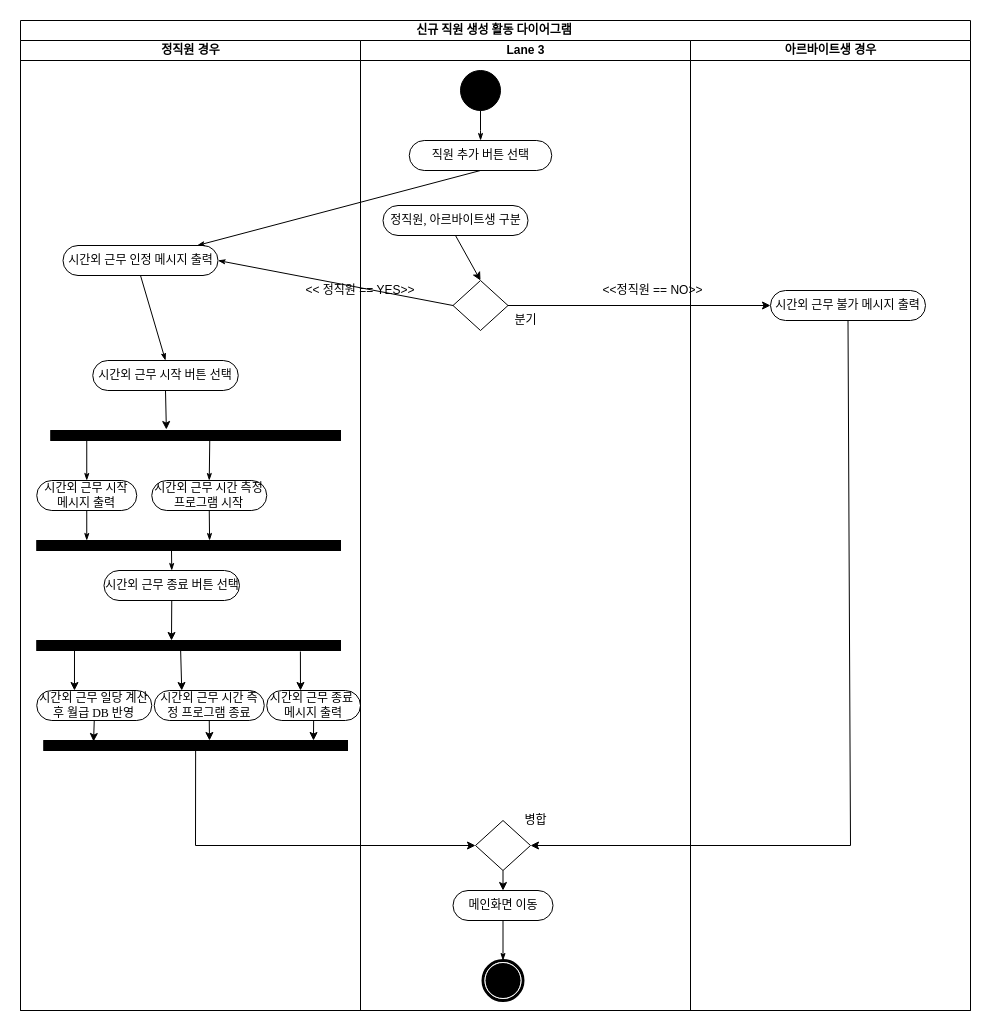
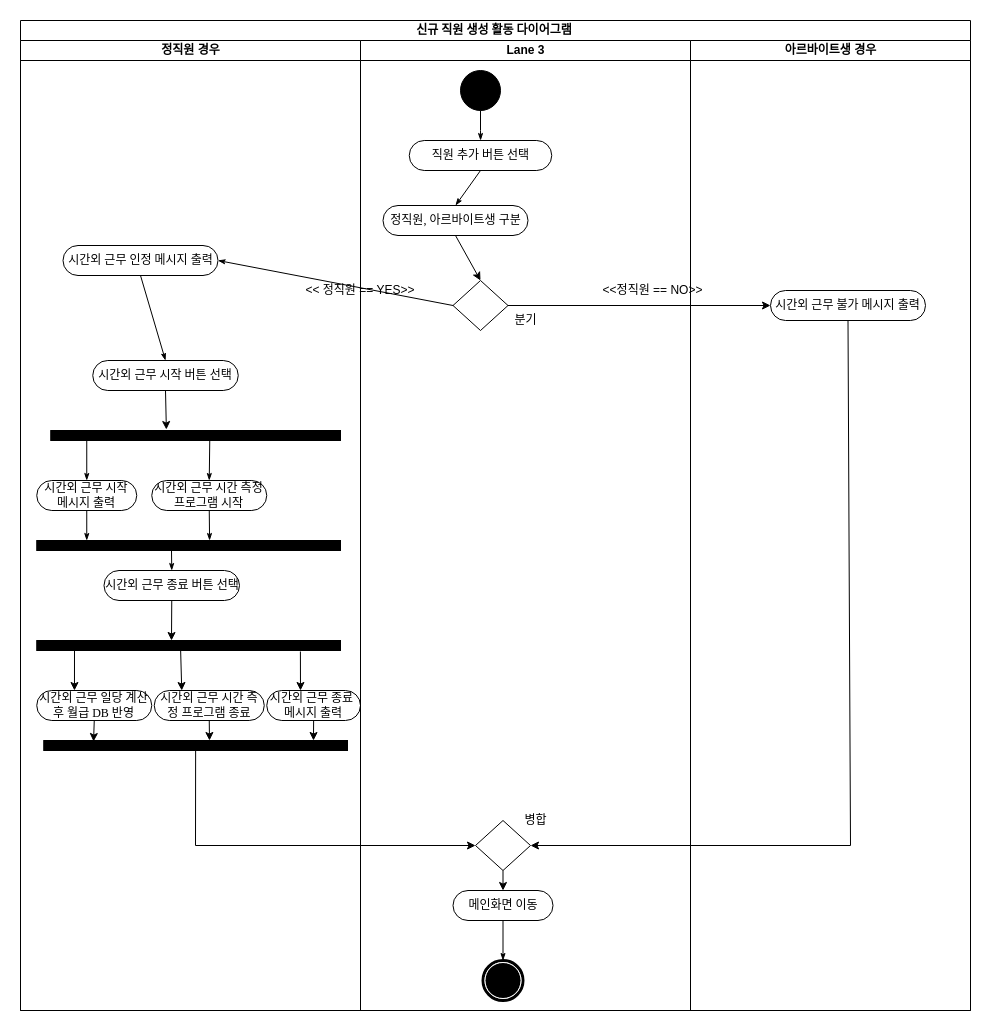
  <mxCell id="0" />
  <mxCell id="1" parent="0" />
  <mxCell id="2" value="신규 직원 생성 활동 다이어그램&amp;nbsp;" style="swimlane;html=1;childLayout=stackLayout;startSize=20;rounded=0;shadow=0;comic=0;labelBackgroundColor=none;strokeWidth=1;fontFamily=Verdana;fontSize=12;align=center;" parent="1" vertex="1"><mxGeometry x="20" y="20" width="950" height="990" as="geometry" /></mxCell>
  <mxCell id="3" value="정직원 경우" style="swimlane;html=1;startSize=20;" parent="2" vertex="1"><mxGeometry y="20" width="340" height="970" as="geometry" /></mxCell>
  <mxCell id="4" value="시간외 근무 시간 측정&lt;br&gt;프로그램 시작" style="rounded=1;whiteSpace=wrap;html=1;shadow=0;comic=0;labelBackgroundColor=none;strokeWidth=1;fontFamily=Verdana;fontSize=12;align=center;arcSize=50;" parent="3" vertex="1"><mxGeometry x="131.25" y="440" width="115" height="30" as="geometry" /></mxCell>
  <mxCell id="5" style="edgeStyle=none;rounded=0;html=1;labelBackgroundColor=none;startArrow=none;startFill=0;startSize=5;endArrow=classicThin;endFill=1;endSize=5;jettySize=auto;orthogonalLoop=1;strokeWidth=1;fontFamily=Verdana;fontSize=12;exitX=0.5;exitY=1;exitDx=0;exitDy=0;entryX=0.5;entryY=0;entryDx=0;entryDy=0;" parent="3" source="9" target="23" edge="1"><mxGeometry relative="1" as="geometry"><mxPoint x="140" y="320" as="targetPoint" /></mxGeometry></mxCell>
  <mxCell id="6" value="" style="whiteSpace=wrap;html=1;rounded=0;shadow=0;comic=0;labelBackgroundColor=none;strokeWidth=1;fillColor=#000000;fontFamily=Verdana;fontSize=12;align=center;rotation=0;" parent="3" vertex="1"><mxGeometry x="30.25" y="390" width="289.75" height="10" as="geometry" /></mxCell>
  <mxCell id="7" style="edgeStyle=none;rounded=0;html=1;labelBackgroundColor=none;startArrow=none;startFill=0;startSize=5;endArrow=classicThin;endFill=1;endSize=5;jettySize=auto;orthogonalLoop=1;strokeWidth=1;fontFamily=Verdana;fontSize=12;" parent="3" edge="1"><mxGeometry relative="1" as="geometry"><mxPoint x="151" y="510" as="sourcePoint" /><mxPoint x="151.25" y="530" as="targetPoint" /></mxGeometry></mxCell>
  <mxCell id="8" value="&amp;lt;&amp;lt; 정직원 == YES&amp;gt;&amp;gt;" style="text;html=1;strokeColor=none;fillColor=none;align=center;verticalAlign=middle;whiteSpace=wrap;rounded=0;" vertex="1" parent="3"><mxGeometry x="270" y="240" width="140" height="20" as="geometry" /></mxCell>
  <mxCell id="9" value="시간외 근무 인정 메시지 출력" style="rounded=1;whiteSpace=wrap;html=1;shadow=0;comic=0;labelBackgroundColor=none;strokeWidth=1;fontFamily=Verdana;fontSize=12;align=center;arcSize=50;" vertex="1" parent="3"><mxGeometry x="42.5" y="205" width="155" height="30" as="geometry" /></mxCell>
  <mxCell id="10" value="시간외 근무 시작&lt;br&gt;메시지 출력" style="rounded=1;whiteSpace=wrap;html=1;shadow=0;comic=0;labelBackgroundColor=none;strokeWidth=1;fontFamily=Verdana;fontSize=12;align=center;arcSize=50;" vertex="1" parent="3"><mxGeometry x="16.25" y="440" width="100" height="30" as="geometry" /></mxCell>
  <mxCell id="11" style="edgeStyle=none;rounded=0;html=1;labelBackgroundColor=none;startArrow=none;startFill=0;startSize=5;endArrow=classicThin;endFill=1;endSize=5;jettySize=auto;orthogonalLoop=1;strokeWidth=1;fontFamily=Verdana;fontSize=12;entryX=0.5;entryY=0;entryDx=0;entryDy=0;" edge="1" parent="3" target="10"><mxGeometry relative="1" as="geometry"><mxPoint x="66.25" y="400" as="sourcePoint" /><mxPoint x="156.607" y="670" as="targetPoint" /></mxGeometry></mxCell>
  <mxCell id="12" style="edgeStyle=none;rounded=0;html=1;labelBackgroundColor=none;startArrow=none;startFill=0;startSize=5;endArrow=classicThin;endFill=1;endSize=5;jettySize=auto;orthogonalLoop=1;strokeWidth=1;fontFamily=Verdana;fontSize=12;entryX=0.5;entryY=0;entryDx=0;entryDy=0;" edge="1" parent="3" target="4"><mxGeometry relative="1" as="geometry"><mxPoint x="189.25" y="400" as="sourcePoint" /><mxPoint x="162.25" y="440" as="targetPoint" /></mxGeometry></mxCell>
  <mxCell id="13" value="" style="whiteSpace=wrap;html=1;rounded=0;shadow=0;comic=0;labelBackgroundColor=none;strokeWidth=1;fillColor=#000000;fontFamily=Verdana;fontSize=12;align=center;rotation=0;" vertex="1" parent="3"><mxGeometry x="16.25" y="500" width="303.75" height="10" as="geometry" /></mxCell>
  <mxCell id="14" style="edgeStyle=none;rounded=0;html=1;labelBackgroundColor=none;startArrow=none;startFill=0;startSize=5;endArrow=classicThin;endFill=1;endSize=5;jettySize=auto;orthogonalLoop=1;strokeWidth=1;fontFamily=Verdana;fontSize=12;exitX=0.5;exitY=1;exitDx=0;exitDy=0;" edge="1" parent="3" source="10"><mxGeometry relative="1" as="geometry"><mxPoint x="170.893" y="630" as="sourcePoint" /><mxPoint x="66.25" y="500" as="targetPoint" /></mxGeometry></mxCell>
  <mxCell id="15" style="edgeStyle=none;rounded=0;html=1;labelBackgroundColor=none;startArrow=none;startFill=0;startSize=5;endArrow=classicThin;endFill=1;endSize=5;jettySize=auto;orthogonalLoop=1;strokeWidth=1;fontFamily=Verdana;fontSize=12;exitX=0.5;exitY=1;exitDx=0;exitDy=0;entryX=0.569;entryY=0;entryDx=0;entryDy=0;entryPerimeter=0;" edge="1" parent="3" source="4" target="13"><mxGeometry relative="1" as="geometry"><mxPoint x="76.25" y="480" as="sourcePoint" /><mxPoint x="189.25" y="495" as="targetPoint" /></mxGeometry></mxCell>
  <mxCell id="16" value="" style="whiteSpace=wrap;html=1;rounded=0;shadow=0;comic=0;labelBackgroundColor=none;strokeWidth=1;fillColor=#000000;fontFamily=Verdana;fontSize=12;align=center;rotation=0;" vertex="1" parent="3"><mxGeometry x="16.25" y="600" width="303.75" height="10" as="geometry" /></mxCell>
  <mxCell id="17" value="시간외 근무 일당 계산&lt;br&gt;후 월급 DB 반영" style="rounded=1;whiteSpace=wrap;html=1;shadow=0;comic=0;labelBackgroundColor=none;strokeWidth=1;fontFamily=Verdana;fontSize=12;align=center;arcSize=50;" vertex="1" parent="3"><mxGeometry x="16.25" y="650" width="115" height="30" as="geometry" /></mxCell>
  <mxCell id="18" value="" style="endArrow=classic;html=1;rounded=0;entryX=0.328;entryY=0;entryDx=0;entryDy=0;entryPerimeter=0;" edge="1" parent="3" target="17"><mxGeometry width="50" height="50" relative="1" as="geometry"><mxPoint x="54" y="605" as="sourcePoint" /><mxPoint x="84" y="650" as="targetPoint" /></mxGeometry></mxCell>
  <mxCell id="19" value="시간외 근무 시간 측정 프로그램 종료" style="rounded=1;whiteSpace=wrap;html=1;shadow=0;comic=0;labelBackgroundColor=none;strokeWidth=1;fontFamily=Verdana;fontSize=12;align=center;arcSize=50;" vertex="1" parent="3"><mxGeometry x="133.75" y="650" width="110" height="30" as="geometry" /></mxCell>
  <mxCell id="20" value="" style="endArrow=classic;html=1;rounded=0;entryX=0.25;entryY=0;entryDx=0;entryDy=0;" edge="1" parent="3" target="19"><mxGeometry width="50" height="50" relative="1" as="geometry"><mxPoint x="160" y="605" as="sourcePoint" /><mxPoint x="151.215" y="660" as="targetPoint" /></mxGeometry></mxCell>
  <mxCell id="21" value="시간외 근무 종료 버튼 선택" style="rounded=1;whiteSpace=wrap;html=1;shadow=0;comic=0;labelBackgroundColor=none;strokeWidth=1;fontFamily=Verdana;fontSize=12;align=center;arcSize=50;" vertex="1" parent="3"><mxGeometry x="83.5" y="530" width="135.5" height="30" as="geometry" /></mxCell>
  <mxCell id="22" value="" style="endArrow=classic;html=1;rounded=0;exitX=0.5;exitY=1;exitDx=0;exitDy=0;" edge="1" parent="3" source="21"><mxGeometry width="50" height="50" relative="1" as="geometry"><mxPoint x="151.25" y="580" as="sourcePoint" /><mxPoint x="151" y="600" as="targetPoint" /></mxGeometry></mxCell>
  <mxCell id="23" value="시간외 근무 시작 버튼 선택" style="rounded=1;whiteSpace=wrap;html=1;shadow=0;comic=0;labelBackgroundColor=none;strokeWidth=1;fontFamily=Verdana;fontSize=12;align=center;arcSize=50;" vertex="1" parent="3"><mxGeometry x="72.25" y="320" width="145.5" height="30" as="geometry" /></mxCell>
  <mxCell id="24" value="" style="endArrow=classic;html=1;rounded=0;exitX=0.5;exitY=1;exitDx=0;exitDy=0;entryX=0.399;entryY=-0.1;entryDx=0;entryDy=0;entryPerimeter=0;" edge="1" parent="3" source="23" target="6"><mxGeometry width="50" height="50" relative="1" as="geometry"><mxPoint x="360" y="500" as="sourcePoint" /><mxPoint x="410" y="450" as="targetPoint" /></mxGeometry></mxCell>
  <mxCell id="25" value="시간외 근무 종료&amp;nbsp;&lt;br&gt;메시지 출력" style="rounded=1;whiteSpace=wrap;html=1;shadow=0;comic=0;labelBackgroundColor=none;strokeWidth=1;fontFamily=Verdana;fontSize=12;align=center;arcSize=50;" vertex="1" parent="3"><mxGeometry x="246.25" y="650" width="93.75" height="30" as="geometry" /></mxCell>
  <mxCell id="26" value="" style="endArrow=classic;html=1;rounded=0;exitX=0.868;exitY=1.1;exitDx=0;exitDy=0;exitPerimeter=0;" edge="1" parent="3" source="16"><mxGeometry width="50" height="50" relative="1" as="geometry"><mxPoint x="170" y="615" as="sourcePoint" /><mxPoint x="280" y="650" as="targetPoint" /></mxGeometry></mxCell>
  <mxCell id="27" value="" style="whiteSpace=wrap;html=1;rounded=0;shadow=0;comic=0;labelBackgroundColor=none;strokeWidth=1;fillColor=#000000;fontFamily=Verdana;fontSize=12;align=center;rotation=0;" vertex="1" parent="3"><mxGeometry x="23.25" y="700" width="303.75" height="10" as="geometry" /></mxCell>
  <mxCell id="28" value="" style="endArrow=classic;html=1;rounded=0;exitX=0.5;exitY=1;exitDx=0;exitDy=0;entryX=0.164;entryY=0.1;entryDx=0;entryDy=0;entryPerimeter=0;" edge="1" parent="3" source="17" target="27"><mxGeometry width="50" height="50" relative="1" as="geometry"><mxPoint x="360" y="680" as="sourcePoint" /><mxPoint x="410" y="630" as="targetPoint" /></mxGeometry></mxCell>
  <mxCell id="29" value="" style="endArrow=classic;html=1;rounded=0;exitX=0.5;exitY=1;exitDx=0;exitDy=0;" edge="1" parent="3" source="19"><mxGeometry width="50" height="50" relative="1" as="geometry"><mxPoint x="360" y="680" as="sourcePoint" /><mxPoint x="189" y="700" as="targetPoint" /></mxGeometry></mxCell>
  <mxCell id="30" value="" style="endArrow=classic;html=1;rounded=0;exitX=0.5;exitY=1;exitDx=0;exitDy=0;entryX=0.888;entryY=0;entryDx=0;entryDy=0;entryPerimeter=0;" edge="1" parent="3" source="25" target="27"><mxGeometry width="50" height="50" relative="1" as="geometry"><mxPoint x="360" y="680" as="sourcePoint" /><mxPoint x="410" y="630" as="targetPoint" /></mxGeometry></mxCell>
  <mxCell id="31" value="Lane 3" style="swimlane;html=1;startSize=20;" parent="2" vertex="1"><mxGeometry x="340" y="20" width="330" height="970" as="geometry" /></mxCell>
  <mxCell id="32" value="직원 추가 버튼 선택" style="rounded=1;whiteSpace=wrap;html=1;shadow=0;comic=0;labelBackgroundColor=none;strokeWidth=1;fontFamily=Verdana;fontSize=12;align=center;arcSize=50;" parent="31" vertex="1"><mxGeometry x="48.75" y="100" width="142.5" height="30" as="geometry" /></mxCell>
  <mxCell id="33" value="정직원, 아르바이트생 구분" style="rounded=1;whiteSpace=wrap;html=1;shadow=0;comic=0;labelBackgroundColor=none;strokeWidth=1;fontFamily=Verdana;fontSize=12;align=center;arcSize=50;" parent="31" vertex="1"><mxGeometry x="22.5" y="165" width="145" height="30" as="geometry" /></mxCell>
- <mxCell id="34" style="edgeStyle=none;rounded=0;html=1;labelBackgroundColor=none;startArrow=none;startFill=0;startSize=5;endArrow=classicThin;endFill=1;endSize=5;jettySize=auto;orthogonalLoop=1;strokeWidth=1;fontFamily=Verdana;fontSize=12;exitX=0.5;exitY=1;exitDx=0;exitDy=0;" parent="31" source="32" target="9" edge="1"><mxGeometry relative="1" as="geometry"><mxPoint x="70.565" y="298" as="sourcePoint" /><mxPoint x="105" y="160" as="targetPoint" /></mxGeometry></mxCell>
+ <mxCell id="34" style="edgeStyle=none;rounded=0;html=1;labelBackgroundColor=none;startArrow=none;startFill=0;startSize=5;endArrow=classicThin;endFill=1;endSize=5;jettySize=auto;orthogonalLoop=1;strokeWidth=1;fontFamily=Verdana;fontSize=12;exitX=0.5;exitY=1;exitDx=0;exitDy=0;entryX=0.5;entryY=0;entryDx=0;entryDy=0;" parent="31" source="32" target="33" edge="1"><mxGeometry relative="1" as="geometry"><mxPoint x="70.565" y="298" as="sourcePoint" /><mxPoint x="105" y="160" as="targetPoint" /></mxGeometry></mxCell>
  <mxCell id="35" style="edgeStyle=none;rounded=0;html=1;labelBackgroundColor=none;startArrow=none;startFill=0;startSize=5;endArrow=classicThin;endFill=1;endSize=5;jettySize=auto;orthogonalLoop=1;strokeWidth=1;fontFamily=Verdana;fontSize=12" parent="31" source="36" target="37" edge="1"><mxGeometry relative="1" as="geometry" /></mxCell>
  <mxCell id="36" value="메인화면 이동" style="rounded=1;whiteSpace=wrap;html=1;shadow=0;comic=0;labelBackgroundColor=none;strokeWidth=1;fontFamily=Verdana;fontSize=12;align=center;arcSize=50;" parent="31" vertex="1"><mxGeometry x="92.5" y="850" width="100" height="30" as="geometry" /></mxCell>
  <mxCell id="37" value="" style="shape=mxgraph.bpmn.shape;html=1;verticalLabelPosition=bottom;labelBackgroundColor=#ffffff;verticalAlign=top;perimeter=ellipsePerimeter;outline=end;symbol=terminate;rounded=0;shadow=0;comic=0;strokeWidth=1;fontFamily=Verdana;fontSize=12;align=center;" parent="31" vertex="1"><mxGeometry x="122.5" y="920" width="40" height="40" as="geometry" /></mxCell>
  <mxCell id="38" value="" style="ellipse;whiteSpace=wrap;html=1;rounded=0;shadow=0;comic=0;labelBackgroundColor=none;strokeWidth=1;fillColor=#000000;fontFamily=Verdana;fontSize=12;align=center;" parent="31" vertex="1"><mxGeometry x="100" y="30" width="40" height="40" as="geometry" /></mxCell>
  <mxCell id="39" style="edgeStyle=orthogonalEdgeStyle;rounded=0;html=1;labelBackgroundColor=none;startArrow=none;startFill=0;startSize=5;endArrow=classicThin;endFill=1;endSize=5;jettySize=auto;orthogonalLoop=1;strokeWidth=1;fontFamily=Verdana;fontSize=12" parent="31" source="38" target="32" edge="1"><mxGeometry relative="1" as="geometry" /></mxCell>
  <mxCell id="40" value="" style="rhombus;whiteSpace=wrap;html=1;" vertex="1" parent="31"><mxGeometry x="92.5" y="240" width="55" height="50" as="geometry" /></mxCell>
  <mxCell id="41" value="" style="endArrow=classic;html=1;rounded=0;exitX=0.5;exitY=1;exitDx=0;exitDy=0;entryX=0.5;entryY=0;entryDx=0;entryDy=0;" edge="1" parent="31" source="33" target="40"><mxGeometry width="50" height="50" relative="1" as="geometry"><mxPoint x="110" y="380" as="sourcePoint" /><mxPoint x="160" y="330" as="targetPoint" /></mxGeometry></mxCell>
  <mxCell id="42" value="&amp;lt;&amp;lt;정직원 == NO&amp;gt;&amp;gt;" style="text;html=1;strokeColor=none;fillColor=none;align=center;verticalAlign=middle;whiteSpace=wrap;rounded=0;" vertex="1" parent="31"><mxGeometry x="240" y="240" width="105" height="20" as="geometry" /></mxCell>
  <mxCell id="43" value="" style="rhombus;whiteSpace=wrap;html=1;" vertex="1" parent="31"><mxGeometry x="115" y="780" width="55" height="50" as="geometry" /></mxCell>
  <mxCell id="44" value="" style="endArrow=classic;html=1;rounded=0;exitX=0.5;exitY=1;exitDx=0;exitDy=0;entryX=0.5;entryY=0;entryDx=0;entryDy=0;" edge="1" parent="31" source="43" target="36"><mxGeometry width="50" height="50" relative="1" as="geometry"><mxPoint x="20" y="820" as="sourcePoint" /><mxPoint x="70" y="770" as="targetPoint" /></mxGeometry></mxCell>
  <mxCell id="45" value="분기" style="text;html=1;strokeColor=none;fillColor=none;align=center;verticalAlign=middle;whiteSpace=wrap;rounded=0;" vertex="1" parent="31"><mxGeometry x="112.5" y="270" width="105" height="20" as="geometry" /></mxCell>
  <mxCell id="46" style="edgeStyle=orthogonalEdgeStyle;rounded=0;orthogonalLoop=1;jettySize=auto;html=1;exitX=0.5;exitY=1;exitDx=0;exitDy=0;" edge="1" parent="31" source="45" target="45"><mxGeometry relative="1" as="geometry" /></mxCell>
  <mxCell id="47" value="병합" style="text;html=1;strokeColor=none;fillColor=none;align=center;verticalAlign=middle;whiteSpace=wrap;rounded=0;" vertex="1" parent="31"><mxGeometry x="122.5" y="770" width="105" height="20" as="geometry" /></mxCell>
  <mxCell id="48" style="edgeStyle=none;rounded=0;html=1;labelBackgroundColor=none;startArrow=none;startFill=0;startSize=5;endArrow=classicThin;endFill=1;endSize=5;jettySize=auto;orthogonalLoop=1;strokeWidth=1;fontFamily=Verdana;fontSize=12;exitX=0;exitY=0.5;exitDx=0;exitDy=0;entryX=1;entryY=0.5;entryDx=0;entryDy=0;" parent="2" source="40" target="9" edge="1"><mxGeometry relative="1" as="geometry"><mxPoint x="180" y="383.043" as="sourcePoint" /><mxPoint x="230" y="280" as="targetPoint" /></mxGeometry></mxCell>
  <mxCell id="49" value="아르바이트생 경우" style="swimlane;html=1;startSize=20;" vertex="1" parent="2"><mxGeometry x="670" y="20" width="280" height="970" as="geometry" /></mxCell>
  <mxCell id="50" value="시간외 근무 불가 메시지 출력" style="rounded=1;whiteSpace=wrap;html=1;shadow=0;comic=0;labelBackgroundColor=none;strokeWidth=1;fontFamily=Verdana;fontSize=12;align=center;arcSize=50;" vertex="1" parent="49"><mxGeometry x="80" y="250" width="155" height="30" as="geometry" /></mxCell>
  <mxCell id="51" value="" style="endArrow=classic;html=1;rounded=0;exitX=1;exitY=0.5;exitDx=0;exitDy=0;entryX=0;entryY=0.5;entryDx=0;entryDy=0;" edge="1" parent="2" source="40" target="50"><mxGeometry width="50" height="50" relative="1" as="geometry"><mxPoint x="360" y="380" as="sourcePoint" /><mxPoint x="560" y="285" as="targetPoint" /></mxGeometry></mxCell>
  <mxCell id="52" value="" style="endArrow=classic;html=1;rounded=0;exitX=0.5;exitY=1;exitDx=0;exitDy=0;entryX=0;entryY=0.5;entryDx=0;entryDy=0;" edge="1" parent="2" source="27" target="43"><mxGeometry width="50" height="50" relative="1" as="geometry"><mxPoint x="360" y="670" as="sourcePoint" /><mxPoint x="410" y="620" as="targetPoint" /><Array as="points"><mxPoint x="175" y="825" /></Array></mxGeometry></mxCell>
  <mxCell id="53" value="" style="endArrow=classic;html=1;rounded=0;exitX=0.5;exitY=1;exitDx=0;exitDy=0;entryX=1;entryY=0.5;entryDx=0;entryDy=0;" edge="1" parent="2" source="50" target="43"><mxGeometry width="50" height="50" relative="1" as="geometry"><mxPoint x="360" y="670" as="sourcePoint" /><mxPoint x="410" y="620" as="targetPoint" /><Array as="points"><mxPoint x="830" y="825" /></Array></mxGeometry></mxCell>
